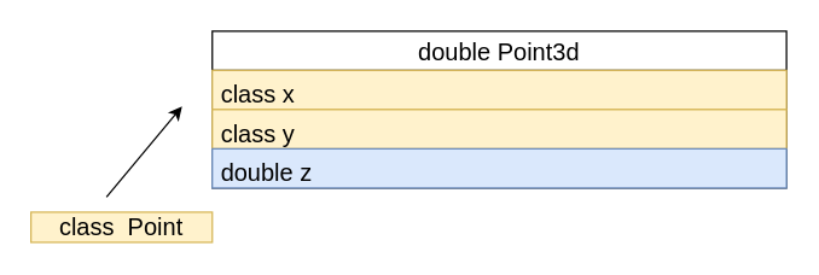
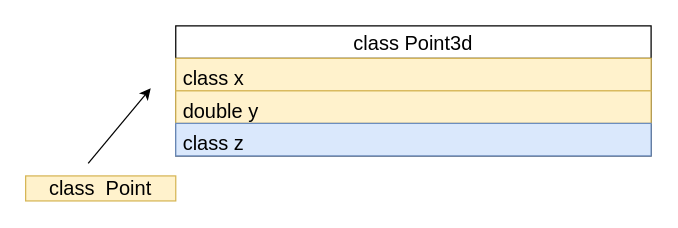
  <mxCell id="0" />
  <mxCell id="1" parent="0" />
  <mxCell id="2" value="" style="endArrow=classic;html=1;fontSize=16;" edge="1" parent="1"><mxGeometry width="50" height="50" relative="1" as="geometry"><mxPoint x="70" y="130" as="sourcePoint" /><mxPoint x="120" y="70" as="targetPoint" /></mxGeometry></mxCell>
  <mxCell id="3" value="class&amp;nbsp; Point" style="text;html=1;strokeColor=#d6b656;fillColor=#fff2cc;align=center;verticalAlign=middle;whiteSpace=wrap;rounded=0;fontSize=16;" vertex="1" parent="1"><mxGeometry x="20" y="140" width="120" height="20" as="geometry" /></mxCell>
- <mxCell id="4" value="double Point3d" style="swimlane;fontStyle=0;childLayout=stackLayout;horizontal=1;startSize=26;fillColor=none;horizontalStack=0;resizeParent=1;resizeParentMax=0;resizeLast=0;collapsible=1;marginBottom=0;fontSize=16;" vertex="1" parent="1"><mxGeometry x="140" y="20" width="380" height="104" as="geometry" /></mxCell>
+ <mxCell id="4" value="class Point3d" style="swimlane;fontStyle=0;childLayout=stackLayout;horizontal=1;startSize=26;fillColor=none;horizontalStack=0;resizeParent=1;resizeParentMax=0;resizeLast=0;collapsible=1;marginBottom=0;fontSize=16;" vertex="1" parent="1"><mxGeometry x="140" y="20" width="380" height="104" as="geometry" /></mxCell>
  <mxCell id="5" value="class x" style="text;strokeColor=#d6b656;fillColor=#fff2cc;align=left;verticalAlign=top;spacingLeft=4;spacingRight=4;overflow=hidden;rotatable=0;points=[[0,0.5],[1,0.5]];portConstraint=eastwest;fontSize=16;" vertex="1" parent="4"><mxGeometry y="26" width="380" height="26" as="geometry" /></mxCell>
- <mxCell id="6" value="class y" style="text;strokeColor=#d6b656;fillColor=#fff2cc;align=left;verticalAlign=top;spacingLeft=4;spacingRight=4;overflow=hidden;rotatable=0;points=[[0,0.5],[1,0.5]];portConstraint=eastwest;fontSize=16;" vertex="1" parent="4"><mxGeometry y="52" width="380" height="26" as="geometry" /></mxCell>
- <mxCell id="7" value="double z" style="text;strokeColor=#6c8ebf;fillColor=#dae8fc;align=left;verticalAlign=top;spacingLeft=4;spacingRight=4;overflow=hidden;rotatable=0;points=[[0,0.5],[1,0.5]];portConstraint=eastwest;fontSize=16;" vertex="1" parent="4"><mxGeometry y="78" width="380" height="26" as="geometry" /></mxCell>
+ <mxCell id="6" value="double y" style="text;strokeColor=#d6b656;fillColor=#fff2cc;align=left;verticalAlign=top;spacingLeft=4;spacingRight=4;overflow=hidden;rotatable=0;points=[[0,0.5],[1,0.5]];portConstraint=eastwest;fontSize=16;" vertex="1" parent="4"><mxGeometry y="52" width="380" height="26" as="geometry" /></mxCell>
+ <mxCell id="7" value="class z" style="text;strokeColor=#6c8ebf;fillColor=#dae8fc;align=left;verticalAlign=top;spacingLeft=4;spacingRight=4;overflow=hidden;rotatable=0;points=[[0,0.5],[1,0.5]];portConstraint=eastwest;fontSize=16;" vertex="1" parent="4"><mxGeometry y="78" width="380" height="26" as="geometry" /></mxCell>
